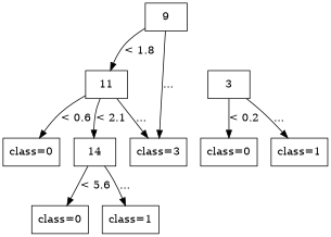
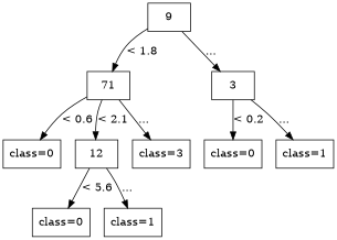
  digraph {
    node [shape=box]
    n1 [label=9]
-   n2 [label=11]
+   n2 [label=71]
    n3 [label=3]
    n4 [label="class=0"]
-   n5 [label=14]
+   n5 [label=12]
    n6 [label="class=3"]
    n7 [label="class=0"]
    n8 [label="class=1"]
    n9 [label="class=0"]
    n10 [label="class=1"]
    n1 -> n2 [label="< 1.8"]
-   n1 -> n6 [label="..."]
+   n1 -> n3 [label="..."]
    n2 -> n4 [label="< 0.6"]
    n2 -> n5 [label="< 2.1"]
    n2 -> n6 [label="..."]
    n3 -> n7 [label="< 0.2"]
    n3 -> n8 [label="..."]
    n5 -> n9 [label="< 5.6"]
    n5 -> n10 [label="..."]
  }
